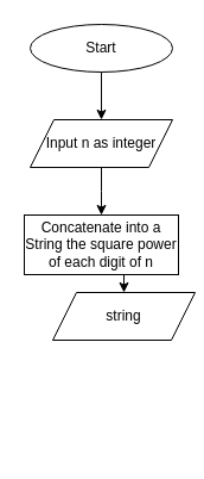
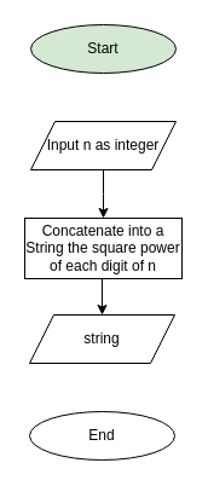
  <mxCell id="0" />
  <mxCell id="1" parent="0" />
- <mxCell id="2" value="Start" style="ellipse;whiteSpace=wrap;html=1;" vertex="1" parent="1"><mxGeometry x="25" y="20" width="120" height="40" as="geometry" /></mxCell>
+ <mxCell id="2" value="Start" style="ellipse;whiteSpace=wrap;html=1;fillColor=#d5e8d4;" vertex="1" parent="1"><mxGeometry x="25" y="20" width="120" height="40" as="geometry" /></mxCell>
  <mxCell id="3" value="Input n as integer" style="shape=parallelogram;perimeter=parallelogramPerimeter;whiteSpace=wrap;html=1;fixedSize=1;" vertex="1" parent="1"><mxGeometry x="25" y="100" width="120" height="40" as="geometry" /></mxCell>
- <mxCell id="4" value="" style="edgeStyle=orthogonalEdgeStyle;rounded=0;orthogonalLoop=1;jettySize=auto;html=1;entryX=0.5;entryY=0;entryDx=0;entryDy=0;exitX=0.5;exitY=1;exitDx=0;exitDy=0;" edge="1" parent="1" source="2" target="3"><mxGeometry relative="1" as="geometry"><mxPoint x="-125" y="150" as="targetPoint" /><mxPoint x="-125" y="90" as="sourcePoint" /></mxGeometry></mxCell>
  <mxCell id="5" value="" style="edgeStyle=orthogonalEdgeStyle;rounded=0;orthogonalLoop=1;jettySize=auto;html=1;entryX=0.5;entryY=0;entryDx=0;entryDy=0;exitX=0.5;exitY=1;exitDx=0;exitDy=0;" edge="1" parent="1" source="3"><mxGeometry relative="1" as="geometry"><mxPoint x="85" y="180" as="targetPoint" /><mxPoint x="155" y="210" as="sourcePoint" /></mxGeometry></mxCell>
- <mxCell id="6" value="string" style="shape=parallelogram;perimeter=parallelogramPerimeter;whiteSpace=wrap;html=1;fixedSize=1;" vertex="1" parent="1"><mxGeometry x="44" y="245" width="120" height="40" as="geometry" /></mxCell>
+ <mxCell id="6" value="string" style="shape=parallelogram;perimeter=parallelogramPerimeter;whiteSpace=wrap;html=1;fixedSize=1;" vertex="1" parent="1"><mxGeometry x="24" y="260" width="120" height="40" as="geometry" /></mxCell>
+ <mxCell id="7" value="End" style="ellipse;whiteSpace=wrap;html=1;" vertex="1" parent="1"><mxGeometry x="24" y="340" width="120" height="40" as="geometry" /></mxCell>
  <mxCell id="8" value="" style="edgeStyle=orthogonalEdgeStyle;rounded=0;orthogonalLoop=1;jettySize=auto;html=1;entryX=0.5;entryY=0;entryDx=0;entryDy=0;exitX=0.5;exitY=1;exitDx=0;exitDy=0;" edge="1" parent="1" target="6" source="9"><mxGeometry relative="1" as="geometry"><mxPoint x="100" y="274" as="targetPoint" /><mxPoint x="150" y="364" as="sourcePoint" /></mxGeometry></mxCell>
  <mxCell id="9" value="Concatenate into a String the square power of each digit of n" style="rounded=0;whiteSpace=wrap;html=1;" vertex="1" parent="1"><mxGeometry x="20" y="180" width="130" height="50" as="geometry" /></mxCell>
